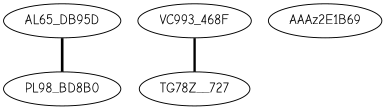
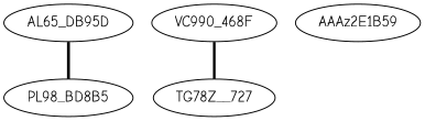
  strict graph {
    fontname="Comic Neue"
    node [fontname="Comic Neue"]
    edge [fontname="Comic Neue"]
    n1 [label=AL65_DB95D]
-   n2 [label=PL98_BD8B0]
-   n3 [label=VC993_468F]
+   n2 [label=PL98_BD8B5]
+   n3 [label=VC990_468F]
    n4 [label=TG78Z__727]
-   n5 [label=AAAz2E1B69]
+   n5 [label=AAAz2E1B59]
    n1 -- n2 [penwidth=2.7950119576358037]
    n3 -- n4 [penwidth=2.4818481848184817]
  }
